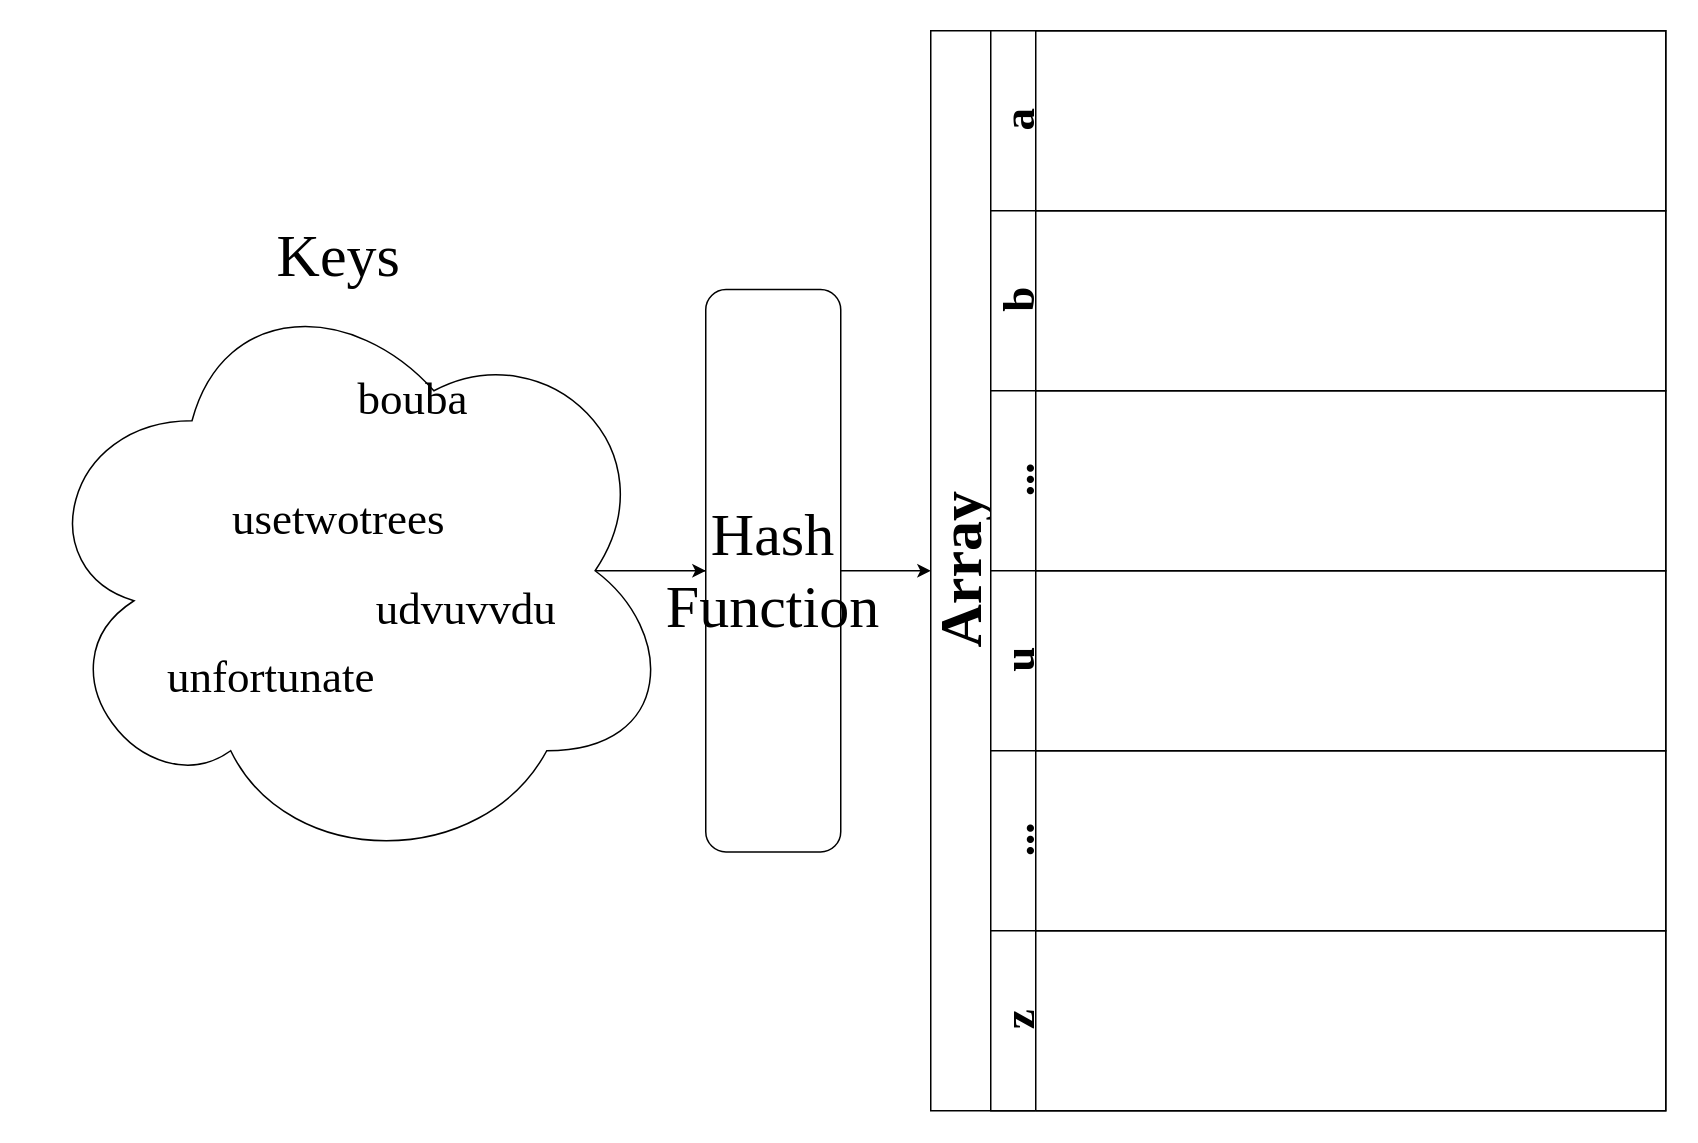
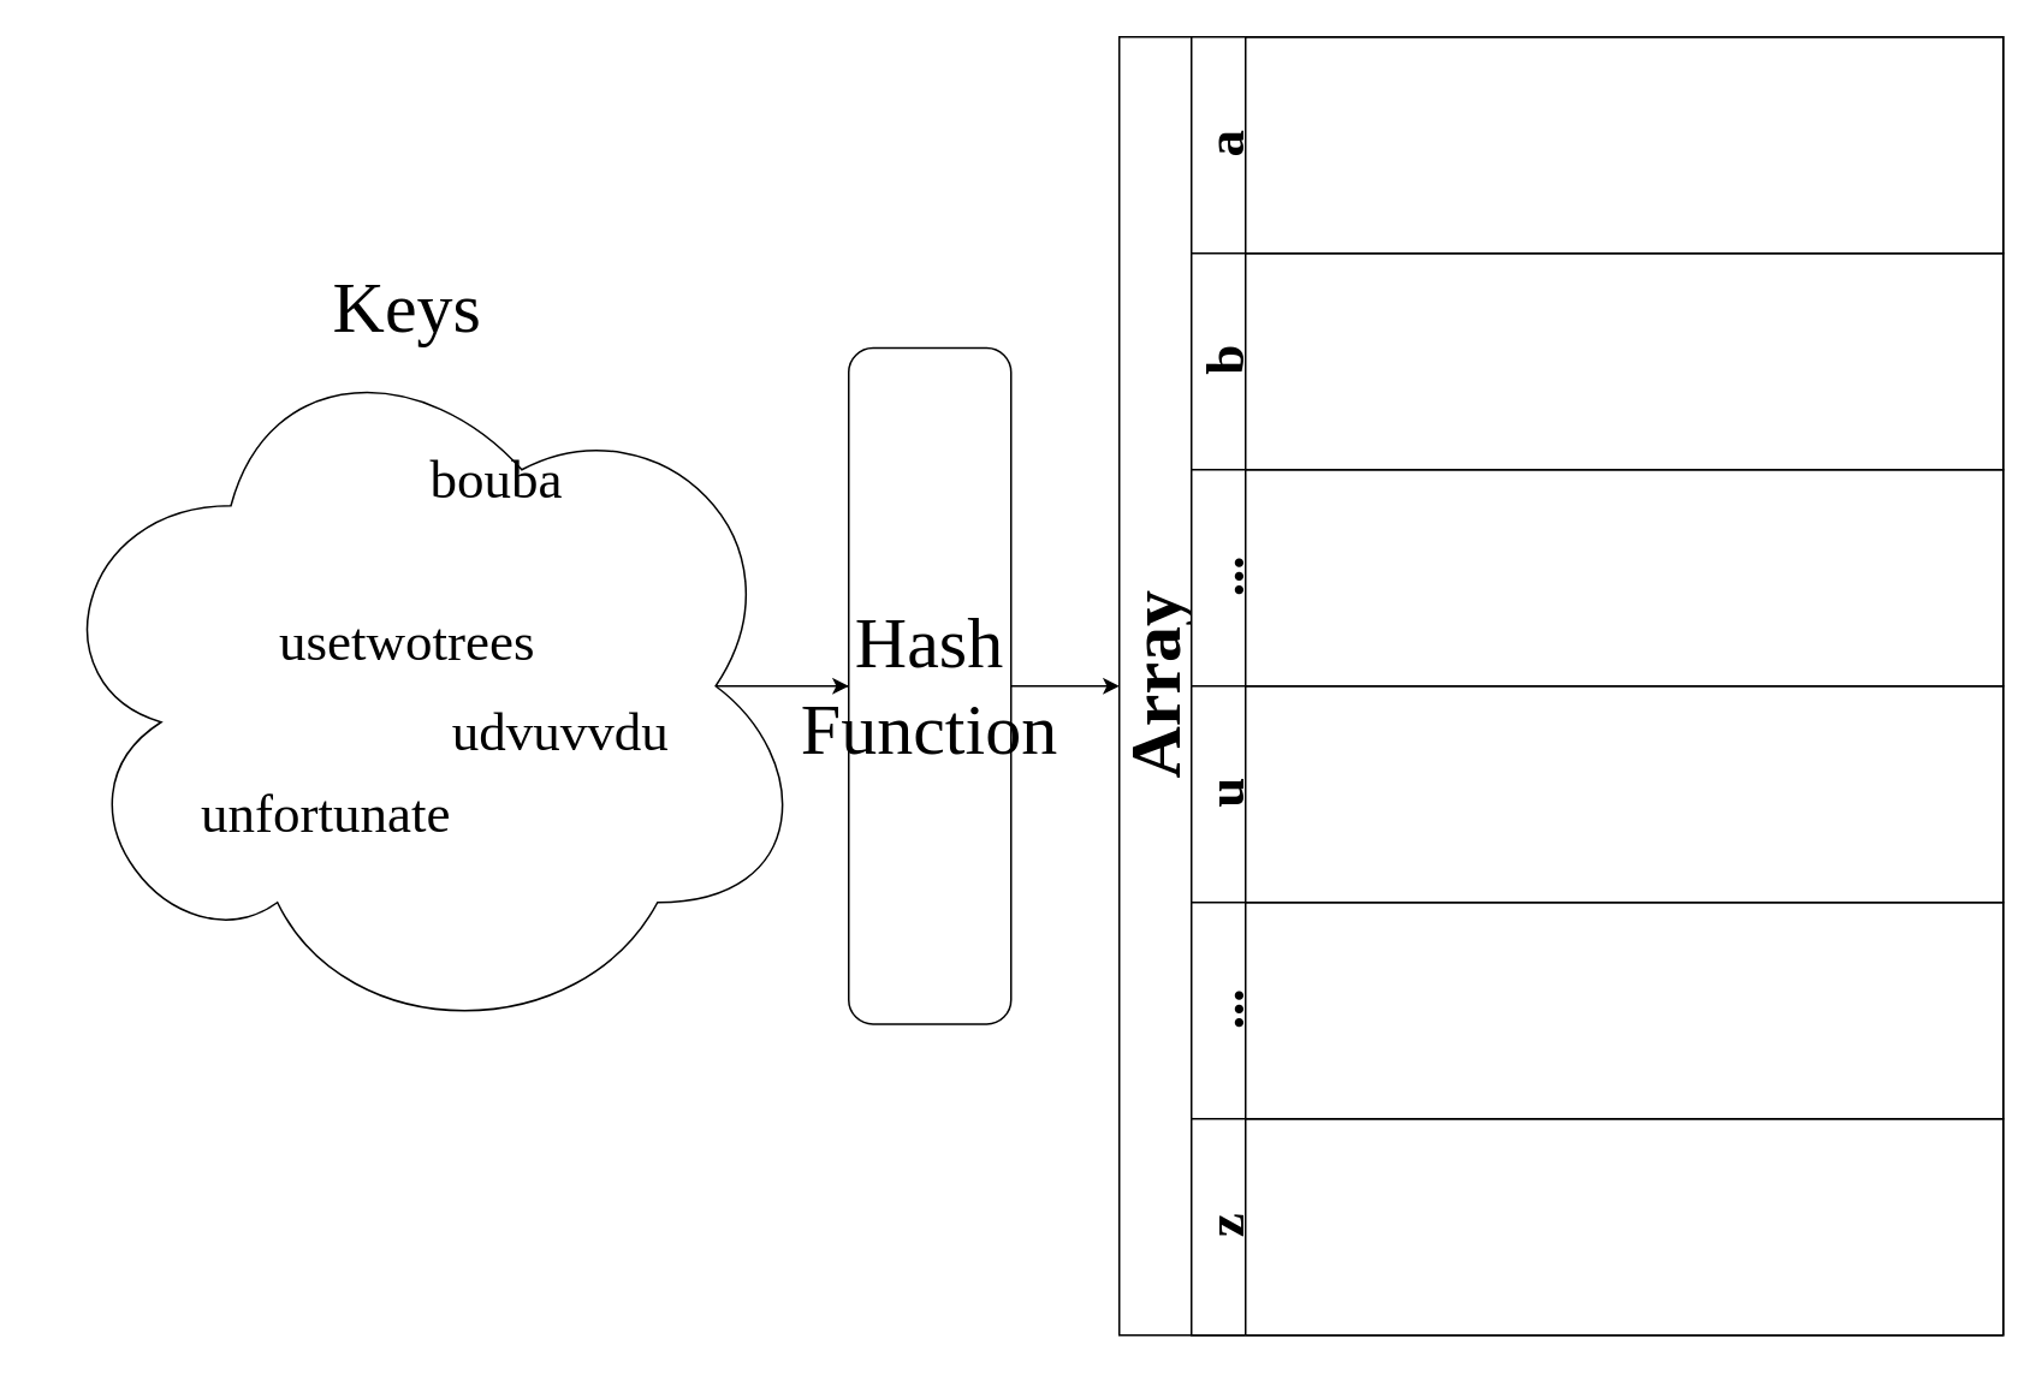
  <mxCell id="0" />
  <mxCell id="1" parent="0" />
  <mxCell id="2" style="edgeStyle=orthogonalEdgeStyle;rounded=0;orthogonalLoop=1;jettySize=auto;html=1;entryX=0;entryY=0.5;entryDx=0;entryDy=0;fontFamily=Times New Roman;fontSize=40;exitX=0.875;exitY=0.5;exitDx=0;exitDy=0;exitPerimeter=0;" edge="1" parent="1" source="3" target="10"><mxGeometry relative="1" as="geometry"><Array as="points" /></mxGeometry></mxCell>
  <mxCell id="3" value="" style="ellipse;shape=cloud;whiteSpace=wrap;html=1;" vertex="1" parent="1"><mxGeometry x="20" y="180" width="430" height="400" as="geometry" /></mxCell>
  <mxCell id="4" value="&lt;font style=&quot;font-size: 40px;&quot; face=&quot;Times New Roman&quot;&gt;Keys&lt;/font&gt;" style="text;html=1;align=center;verticalAlign=middle;resizable=0;points=[];autosize=1;strokeColor=none;fillColor=none;" vertex="1" parent="1"><mxGeometry x="170" y="140" width="110" height="60" as="geometry" /></mxCell>
  <mxCell id="5" value="bouba" style="text;html=1;strokeColor=none;fillColor=none;align=center;verticalAlign=middle;whiteSpace=wrap;rounded=0;fontSize=30;fontFamily=Lucida Console;" vertex="1" parent="1"><mxGeometry x="245" y="250" width="60" height="30" as="geometry" /></mxCell>
- <mxCell id="6" value="usetwotrees" style="text;html=1;align=center;verticalAlign=middle;resizable=0;points=[];autosize=1;strokeColor=none;fillColor=none;fontSize=30;fontFamily=Lucida Console;" vertex="1" parent="1"><mxGeometry x="115" y="320" width="220" height="50" as="geometry" /></mxCell>
+ <mxCell id="6" value="usetwotrees" style="text;html=1;align=center;verticalAlign=middle;resizable=0;points=[];autosize=1;strokeColor=none;fillColor=none;fontSize=30;fontFamily=Lucida Console;" vertex="1" parent="1"><mxGeometry x="115" y="330" width="220" height="50" as="geometry" /></mxCell>
  <mxCell id="7" value="udvuvvdu" style="text;html=1;align=center;verticalAlign=middle;resizable=0;points=[];autosize=1;strokeColor=none;fillColor=none;fontSize=30;fontFamily=Lucida Console;" vertex="1" parent="1"><mxGeometry x="225" y="380" width="170" height="50" as="geometry" /></mxCell>
  <mxCell id="8" value="&lt;div&gt;unfortunate&lt;/div&gt;" style="text;html=1;align=center;verticalAlign=middle;resizable=0;points=[];autosize=1;strokeColor=none;fillColor=none;fontSize=30;fontFamily=Lucida Console;" vertex="1" parent="1"><mxGeometry x="70" y="425" width="220" height="50" as="geometry" /></mxCell>
  <mxCell id="9" style="edgeStyle=orthogonalEdgeStyle;rounded=0;orthogonalLoop=1;jettySize=auto;html=1;exitX=1;exitY=0.5;exitDx=0;exitDy=0;entryX=0;entryY=0.5;entryDx=0;entryDy=0;fontFamily=Lucida Console;fontSize=30;" edge="1" parent="1" source="10" target="11"><mxGeometry relative="1" as="geometry" /></mxCell>
  <mxCell id="10" value="&lt;font style=&quot;font-size: 40px;&quot; face=&quot;Times New Roman&quot;&gt;Hash Function&lt;/font&gt;" style="rounded=1;whiteSpace=wrap;html=1;fontFamily=Lucida Console;fontSize=30;" vertex="1" parent="1"><mxGeometry x="470" y="192.5" width="90" height="375" as="geometry" /></mxCell>
  <mxCell id="11" value="&lt;font face=&quot;Lucida Console&quot;&gt;Array&lt;/font&gt;" style="swimlane;childLayout=stackLayout;resizeParent=1;resizeParentMax=0;horizontal=0;startSize=40;horizontalStack=0;html=1;fontFamily=Times New Roman;fontSize=40;" vertex="1" parent="1"><mxGeometry x="620" y="20" width="490" height="720" as="geometry" /></mxCell>
  <mxCell id="12" value="&lt;font style=&quot;font-size: 30px;&quot; face=&quot;Lucida Console&quot;&gt;a&lt;/font&gt;" style="swimlane;startSize=30;horizontal=0;html=1;fontFamily=Times New Roman;fontSize=40;" vertex="1" parent="11"><mxGeometry x="40" width="450" height="120" as="geometry" /></mxCell>
  <mxCell id="13" value="&lt;font style=&quot;font-size: 30px;&quot; face=&quot;Lucida Console&quot;&gt;b&lt;/font&gt;" style="swimlane;startSize=30;horizontal=0;html=1;fontFamily=Times New Roman;fontSize=40;" vertex="1" parent="11"><mxGeometry x="40" y="120" width="450" height="120" as="geometry" /></mxCell>
  <mxCell id="14" value="&lt;font style=&quot;font-size: 30px;&quot; face=&quot;Lucida Console&quot;&gt;...&lt;/font&gt;" style="swimlane;startSize=30;horizontal=0;html=1;fontFamily=Times New Roman;fontSize=40;" vertex="1" parent="11"><mxGeometry x="40" y="240" width="450" height="120" as="geometry" /></mxCell>
  <mxCell id="15" value="&lt;font style=&quot;font-size: 30px;&quot; face=&quot;Lucida Console&quot;&gt;u&lt;/font&gt;" style="swimlane;startSize=30;horizontal=0;html=1;fontFamily=Times New Roman;fontSize=40;" vertex="1" parent="11"><mxGeometry x="40" y="360" width="450" height="120" as="geometry" /></mxCell>
  <mxCell id="16" value="&lt;font style=&quot;font-size: 30px;&quot; face=&quot;Lucida Console&quot;&gt;...&lt;br&gt;&lt;/font&gt;" style="swimlane;startSize=30;horizontal=0;html=1;fontFamily=Times New Roman;fontSize=40;" vertex="1" parent="11"><mxGeometry x="40" y="480" width="450" height="120" as="geometry" /></mxCell>
  <mxCell id="17" value="&lt;font style=&quot;font-size: 30px;&quot; face=&quot;Lucida Console&quot;&gt;z&lt;/font&gt;" style="swimlane;startSize=30;horizontal=0;html=1;fontFamily=Times New Roman;fontSize=40;" vertex="1" parent="11"><mxGeometry x="40" y="600" width="450" height="120" as="geometry" /></mxCell>
